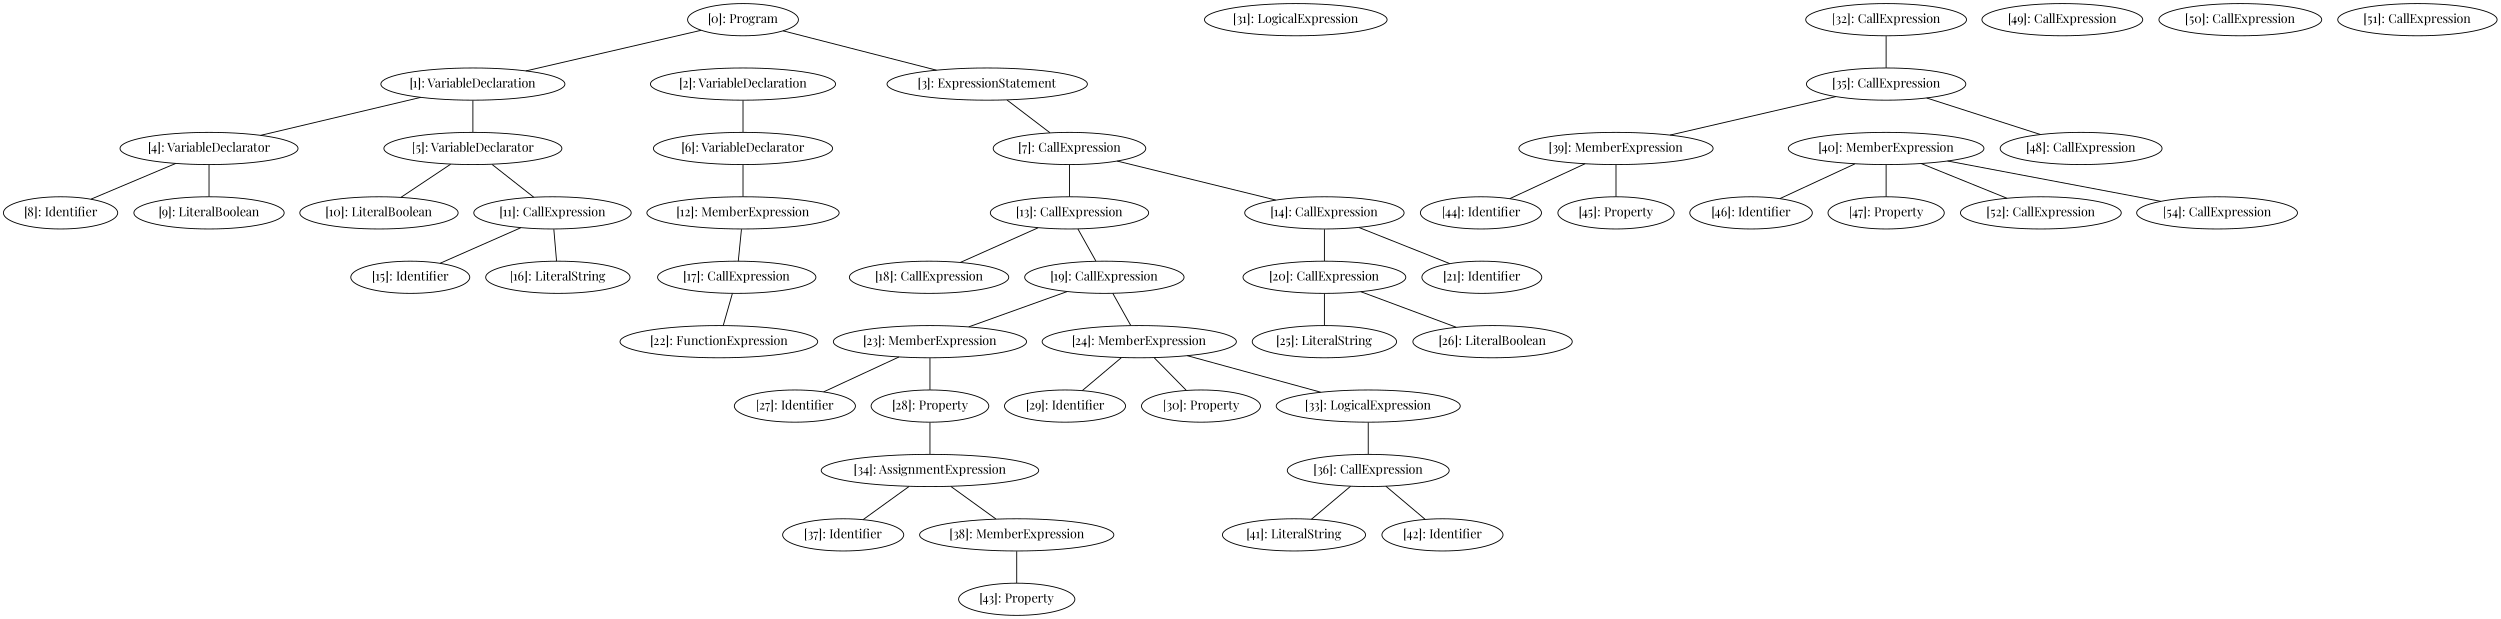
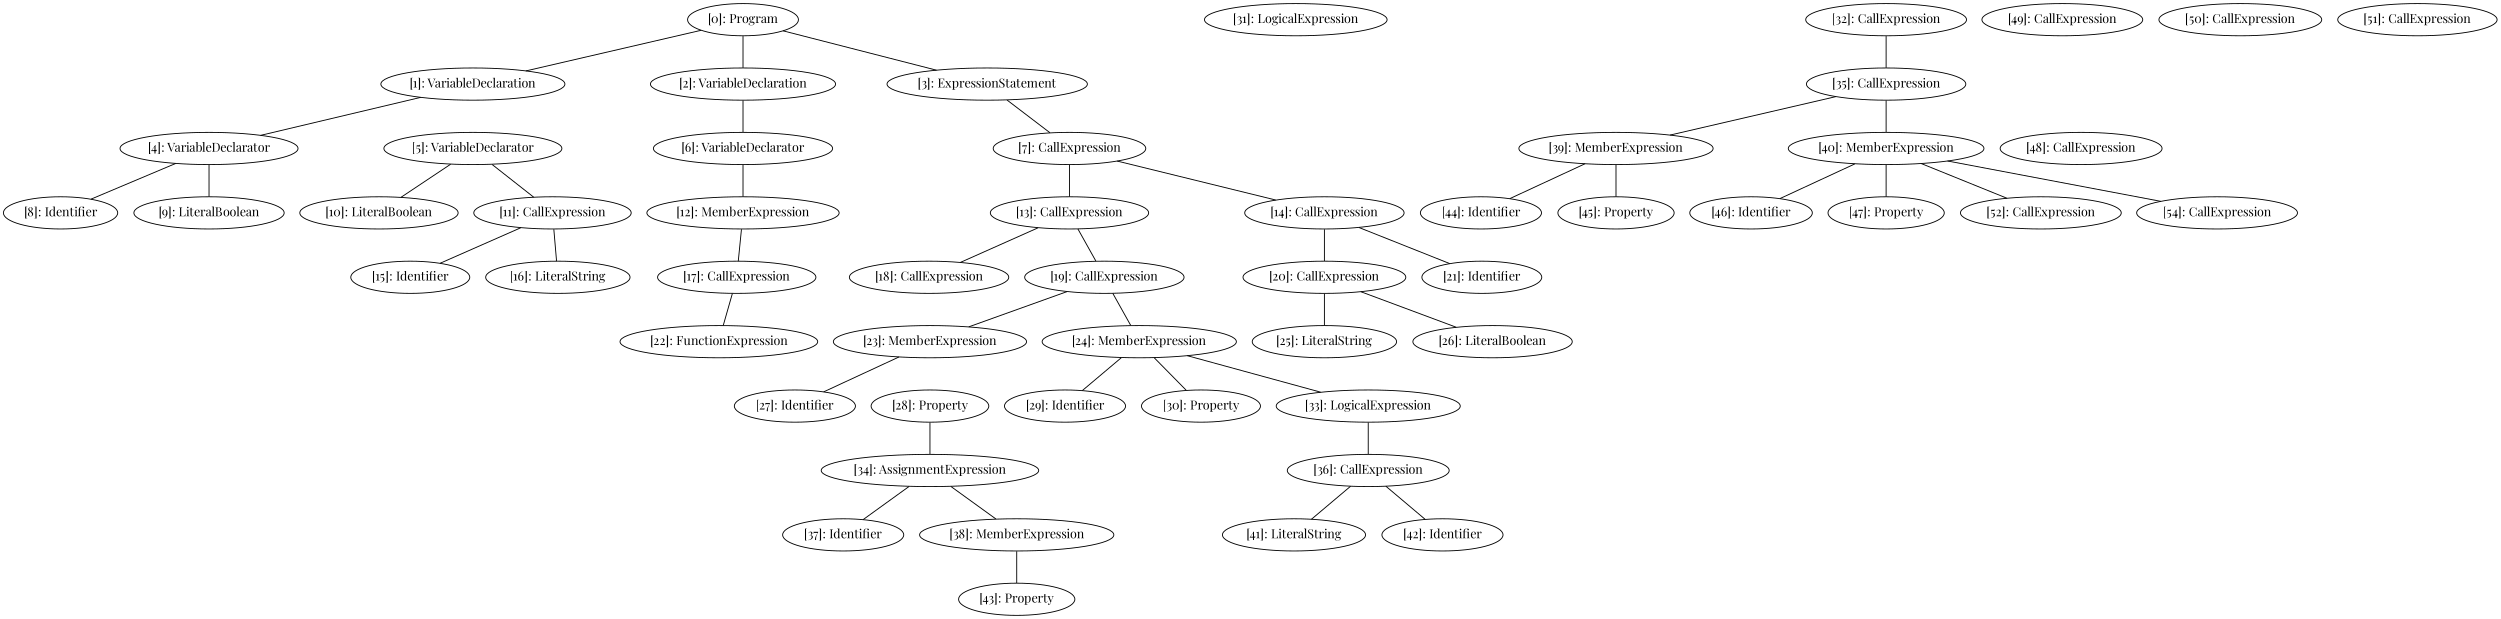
  graph {
    fontname="Playfair Display"
    node [fontname="Playfair Display"]
    edge [fontname="Playfair Display"]
    n1 [label="[0]: Program"]
    n2 [label="[1]: VariableDeclaration"]
    n3 [label="[2]: VariableDeclaration"]
    n4 [label="[3]: ExpressionStatement"]
    n5 [label="[4]: VariableDeclarator"]
    n6 [label="[5]: VariableDeclarator"]
    n7 [label="[6]: VariableDeclarator"]
    n8 [label="[7]: CallExpression"]
    n9 [label="[8]: Identifier"]
    n10 [label="[9]: LiteralBoolean"]
    n11 [label="[10]: LiteralBoolean"]
    n12 [label="[11]: CallExpression"]
    n13 [label="[12]: MemberExpression"]
    n14 [label="[13]: CallExpression"]
    n15 [label="[14]: CallExpression"]
    n16 [label="[15]: Identifier"]
    n17 [label="[16]: LiteralString"]
    n18 [label="[17]: CallExpression"]
    n19 [label="[18]: CallExpression"]
    n20 [label="[19]: CallExpression"]
    n21 [label="[20]: CallExpression"]
    n22 [label="[21]: Identifier"]
    n23 [label="[22]: FunctionExpression"]
    n24 [label="[23]: MemberExpression"]
    n25 [label="[24]: MemberExpression"]
    n26 [label="[25]: LiteralString"]
    n27 [label="[26]: LiteralBoolean"]
    n28 [label="[27]: Identifier"]
    n29 [label="[28]: Property"]
    n30 [label="[29]: Identifier"]
    n31 [label="[30]: Property"]
    n32 [label="[33]: LogicalExpression"]
    n33 [label="[34]: AssignmentExpression"]
    n34 [label="[36]: CallExpression"]
    n35 [label="[37]: Identifier"]
    n36 [label="[38]: MemberExpression"]
    n37 [label="[31]: LogicalExpression"]
    n38 [label="[32]: CallExpression"]
    n39 [label="[35]: CallExpression"]
    n40 [label="[39]: MemberExpression"]
    n41 [label="[40]: MemberExpression"]
    n42 [label="[41]: LiteralString"]
    n43 [label="[42]: Identifier"]
    n44 [label="[43]: Property"]
    n45 [label="[44]: Identifier"]
    n46 [label="[45]: Property"]
    n47 [label="[46]: Identifier"]
    n48 [label="[47]: Property"]
    n49 [label="[52]: CallExpression"]
    n50 [label="[54]: CallExpression"]
    n51 [label="[48]: CallExpression"]
    n52 [label="[49]: CallExpression"]
    n53 [label="[50]: CallExpression"]
    n54 [label="[51]: CallExpression"]
    n1 -- n2
+   n1 -- n3
    n1 -- n4
    n2 -- n5
-   n2 -- n6
    n3 -- n7
    n4 -- n8
    n5 -- n9
    n5 -- n10
    n6 -- n11
    n6 -- n12
    n7 -- n13
    n8 -- n14
    n8 -- n15
    n12 -- n16
    n12 -- n17
    n13 -- n18
    n14 -- n19
    n14 -- n20
    n15 -- n21
    n15 -- n22
    n18 -- n23
    n20 -- n24
    n20 -- n25
    n21 -- n26
    n21 -- n27
    n24 -- n28
-   n24 -- n29
    n25 -- n30
    n25 -- n31
    n25 -- n32
    n29 -- n33
    n32 -- n34
    n33 -- n35
    n33 -- n36
    n34 -- n42
    n34 -- n43
    n36 -- n44
    n38 -- n39
    n39 -- n40
-   n39 -- n51
+   n39 -- n41
    n40 -- n45
    n40 -- n46
    n41 -- n47
    n41 -- n48
    n41 -- n49
    n41 -- n50
  }
